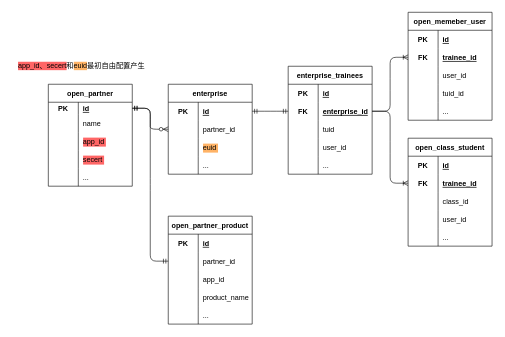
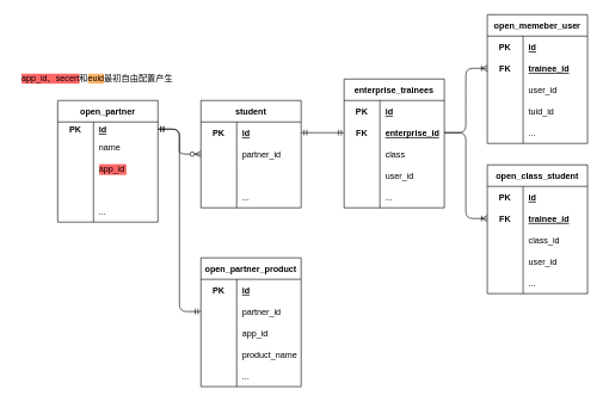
  <mxCell id="0" />
  <mxCell id="1" parent="0" />
  <mxCell id="2" value="" style="edgeStyle=entityRelationEdgeStyle;fontSize=12;html=1;endArrow=ERmandOne;startArrow=ERmandOne;entryX=0;entryY=0.5;entryDx=0;entryDy=0;exitX=1;exitY=0.5;exitDx=0;exitDy=0;" parent="1" source="4" target="52" edge="1"><mxGeometry width="100" height="100" relative="1" as="geometry"><mxPoint x="330" y="370" as="sourcePoint" /><mxPoint x="430" y="270" as="targetPoint" /></mxGeometry></mxCell>
- <mxCell id="3" value="enterprise" style="shape=table;startSize=30;container=1;collapsible=1;childLayout=tableLayout;fixedRows=1;rowLines=0;fontStyle=1;align=center;resizeLast=1;" parent="1" vertex="1"><mxGeometry x="280" y="140" width="140" height="150" as="geometry" /></mxCell>
+ <mxCell id="3" value="student" style="shape=table;startSize=30;container=1;collapsible=1;childLayout=tableLayout;fixedRows=1;rowLines=0;fontStyle=1;align=center;resizeLast=1;" parent="1" vertex="1"><mxGeometry x="280" y="140" width="140" height="150" as="geometry" /></mxCell>
  <mxCell id="4" value="" style="shape=partialRectangle;collapsible=0;dropTarget=0;pointerEvents=0;fillColor=none;top=0;left=0;bottom=0;right=0;points=[[0,0.5],[1,0.5]];portConstraint=eastwest;" parent="3" vertex="1"><mxGeometry y="30" width="140" height="30" as="geometry" /></mxCell>
  <mxCell id="5" value="PK" style="shape=partialRectangle;connectable=0;fillColor=none;top=0;left=0;bottom=0;right=0;fontStyle=1;overflow=hidden;" parent="4" vertex="1"><mxGeometry width="50" height="30" as="geometry" /></mxCell>
  <mxCell id="6" value="id" style="shape=partialRectangle;connectable=0;fillColor=none;top=0;left=0;bottom=0;right=0;align=left;spacingLeft=6;fontStyle=5;overflow=hidden;" parent="4" vertex="1"><mxGeometry x="50" width="90" height="30" as="geometry" /></mxCell>
  <mxCell id="7" value="" style="shape=partialRectangle;collapsible=0;dropTarget=0;pointerEvents=0;fillColor=none;top=0;left=0;bottom=0;right=0;points=[[0,0.5],[1,0.5]];portConstraint=eastwest;" parent="3" vertex="1"><mxGeometry y="60" width="140" height="30" as="geometry" /></mxCell>
  <mxCell id="8" value="" style="shape=partialRectangle;connectable=0;fillColor=none;top=0;left=0;bottom=0;right=0;editable=1;overflow=hidden;" parent="7" vertex="1"><mxGeometry width="50" height="30" as="geometry" /></mxCell>
  <mxCell id="9" value="partner_id" style="shape=partialRectangle;connectable=0;fillColor=none;top=0;left=0;bottom=0;right=0;align=left;spacingLeft=6;overflow=hidden;" parent="7" vertex="1"><mxGeometry x="50" width="90" height="30" as="geometry" /></mxCell>
  <mxCell id="10" value="" style="shape=partialRectangle;collapsible=0;dropTarget=0;pointerEvents=0;fillColor=none;top=0;left=0;bottom=0;right=0;points=[[0,0.5],[1,0.5]];portConstraint=eastwest;" parent="3" vertex="1"><mxGeometry y="90" width="140" height="30" as="geometry" /></mxCell>
  <mxCell id="11" value="" style="shape=partialRectangle;connectable=0;fillColor=none;top=0;left=0;bottom=0;right=0;editable=1;overflow=hidden;" parent="10" vertex="1"><mxGeometry width="50" height="30" as="geometry" /></mxCell>
- <mxCell id="12" value="euid" style="shape=partialRectangle;connectable=0;fillColor=none;top=0;left=0;bottom=0;right=0;align=left;spacingLeft=6;overflow=hidden;labelBackgroundColor=#FFB366;" parent="10" vertex="1"><mxGeometry x="50" width="90" height="30" as="geometry" /></mxCell>
  <mxCell id="13" value="" style="shape=partialRectangle;collapsible=0;dropTarget=0;pointerEvents=0;fillColor=none;top=0;left=0;bottom=0;right=0;points=[[0,0.5],[1,0.5]];portConstraint=eastwest;" parent="3" vertex="1"><mxGeometry y="120" width="140" height="30" as="geometry" /></mxCell>
  <mxCell id="14" value="" style="shape=partialRectangle;connectable=0;fillColor=none;top=0;left=0;bottom=0;right=0;editable=1;overflow=hidden;" parent="13" vertex="1"><mxGeometry width="50" height="30" as="geometry" /></mxCell>
  <mxCell id="15" value="..." style="shape=partialRectangle;connectable=0;fillColor=none;top=0;left=0;bottom=0;right=0;align=left;spacingLeft=6;overflow=hidden;" parent="13" vertex="1"><mxGeometry x="50" width="90" height="30" as="geometry" /></mxCell>
  <mxCell id="16" value="open_memeber_user" style="shape=table;startSize=30;container=1;collapsible=1;childLayout=tableLayout;fixedRows=1;rowLines=0;fontStyle=1;align=center;resizeLast=1;" parent="1" vertex="1"><mxGeometry x="680" y="20" width="140" height="180" as="geometry" /></mxCell>
  <mxCell id="17" value="" style="shape=partialRectangle;collapsible=0;dropTarget=0;pointerEvents=0;fillColor=none;top=0;left=0;bottom=0;right=0;points=[[0,0.5],[1,0.5]];portConstraint=eastwest;" parent="16" vertex="1"><mxGeometry y="30" width="140" height="30" as="geometry" /></mxCell>
  <mxCell id="18" value="PK" style="shape=partialRectangle;connectable=0;fillColor=none;top=0;left=0;bottom=0;right=0;fontStyle=1;overflow=hidden;" parent="17" vertex="1"><mxGeometry width="50" height="30" as="geometry" /></mxCell>
  <mxCell id="19" value="id" style="shape=partialRectangle;connectable=0;fillColor=none;top=0;left=0;bottom=0;right=0;align=left;spacingLeft=6;fontStyle=5;overflow=hidden;" parent="17" vertex="1"><mxGeometry x="50" width="90" height="30" as="geometry" /></mxCell>
  <mxCell id="20" value="" style="shape=partialRectangle;collapsible=0;dropTarget=0;pointerEvents=0;fillColor=none;top=0;left=0;bottom=0;right=0;points=[[0,0.5],[1,0.5]];portConstraint=eastwest;" parent="16" vertex="1"><mxGeometry y="60" width="140" height="30" as="geometry" /></mxCell>
  <mxCell id="21" value="FK" style="shape=partialRectangle;connectable=0;fillColor=none;top=0;left=0;bottom=0;right=0;fontStyle=1;overflow=hidden;" parent="20" vertex="1"><mxGeometry width="50" height="30" as="geometry" /></mxCell>
  <mxCell id="22" value="trainee_id" style="shape=partialRectangle;connectable=0;fillColor=none;top=0;left=0;bottom=0;right=0;align=left;spacingLeft=6;fontStyle=5;overflow=hidden;" parent="20" vertex="1"><mxGeometry x="50" width="90" height="30" as="geometry" /></mxCell>
  <mxCell id="23" value="" style="shape=partialRectangle;collapsible=0;dropTarget=0;pointerEvents=0;fillColor=none;top=0;left=0;bottom=0;right=0;points=[[0,0.5],[1,0.5]];portConstraint=eastwest;" parent="16" vertex="1"><mxGeometry y="90" width="140" height="30" as="geometry" /></mxCell>
  <mxCell id="24" value="" style="shape=partialRectangle;connectable=0;fillColor=none;top=0;left=0;bottom=0;right=0;editable=1;overflow=hidden;" parent="23" vertex="1"><mxGeometry width="50" height="30" as="geometry" /></mxCell>
  <mxCell id="25" value="user_id" style="shape=partialRectangle;connectable=0;fillColor=none;top=0;left=0;bottom=0;right=0;align=left;spacingLeft=6;overflow=hidden;" parent="23" vertex="1"><mxGeometry x="50" width="90" height="30" as="geometry" /></mxCell>
  <mxCell id="26" value="" style="shape=partialRectangle;collapsible=0;dropTarget=0;pointerEvents=0;fillColor=none;top=0;left=0;bottom=0;right=0;points=[[0,0.5],[1,0.5]];portConstraint=eastwest;" parent="16" vertex="1"><mxGeometry y="120" width="140" height="30" as="geometry" /></mxCell>
  <mxCell id="27" value="" style="shape=partialRectangle;connectable=0;fillColor=none;top=0;left=0;bottom=0;right=0;editable=1;overflow=hidden;" parent="26" vertex="1"><mxGeometry width="50" height="30" as="geometry" /></mxCell>
  <mxCell id="28" value="tuid_id" style="shape=partialRectangle;connectable=0;fillColor=none;top=0;left=0;bottom=0;right=0;align=left;spacingLeft=6;overflow=hidden;" parent="26" vertex="1"><mxGeometry x="50" width="90" height="30" as="geometry" /></mxCell>
  <mxCell id="29" value="" style="shape=partialRectangle;collapsible=0;dropTarget=0;pointerEvents=0;fillColor=none;top=0;left=0;bottom=0;right=0;points=[[0,0.5],[1,0.5]];portConstraint=eastwest;" parent="16" vertex="1"><mxGeometry y="150" width="140" height="30" as="geometry" /></mxCell>
  <mxCell id="30" value="" style="shape=partialRectangle;connectable=0;fillColor=none;top=0;left=0;bottom=0;right=0;editable=1;overflow=hidden;" parent="29" vertex="1"><mxGeometry width="50" height="30" as="geometry" /></mxCell>
  <mxCell id="31" value="..." style="shape=partialRectangle;connectable=0;fillColor=none;top=0;left=0;bottom=0;right=0;align=left;spacingLeft=6;overflow=hidden;" parent="29" vertex="1"><mxGeometry x="50" width="90" height="30" as="geometry" /></mxCell>
  <mxCell id="32" value="open_class_student" style="shape=table;startSize=30;container=1;collapsible=1;childLayout=tableLayout;fixedRows=1;rowLines=0;fontStyle=1;align=center;resizeLast=1;" parent="1" vertex="1"><mxGeometry x="680" y="230" width="140" height="180" as="geometry" /></mxCell>
  <mxCell id="33" value="" style="shape=partialRectangle;collapsible=0;dropTarget=0;pointerEvents=0;fillColor=none;top=0;left=0;bottom=0;right=0;points=[[0,0.5],[1,0.5]];portConstraint=eastwest;" parent="32" vertex="1"><mxGeometry y="30" width="140" height="30" as="geometry" /></mxCell>
  <mxCell id="34" value="PK" style="shape=partialRectangle;connectable=0;fillColor=none;top=0;left=0;bottom=0;right=0;fontStyle=1;overflow=hidden;" parent="33" vertex="1"><mxGeometry width="50" height="30" as="geometry" /></mxCell>
  <mxCell id="35" value="id" style="shape=partialRectangle;connectable=0;fillColor=none;top=0;left=0;bottom=0;right=0;align=left;spacingLeft=6;fontStyle=5;overflow=hidden;" parent="33" vertex="1"><mxGeometry x="50" width="90" height="30" as="geometry" /></mxCell>
  <mxCell id="36" value="" style="shape=partialRectangle;collapsible=0;dropTarget=0;pointerEvents=0;fillColor=none;top=0;left=0;bottom=0;right=0;points=[[0,0.5],[1,0.5]];portConstraint=eastwest;" parent="32" vertex="1"><mxGeometry y="60" width="140" height="30" as="geometry" /></mxCell>
  <mxCell id="37" value="FK" style="shape=partialRectangle;connectable=0;fillColor=none;top=0;left=0;bottom=0;right=0;fontStyle=1;overflow=hidden;" parent="36" vertex="1"><mxGeometry width="50" height="30" as="geometry" /></mxCell>
  <mxCell id="38" value="trainee_id" style="shape=partialRectangle;connectable=0;fillColor=none;top=0;left=0;bottom=0;right=0;align=left;spacingLeft=6;fontStyle=5;overflow=hidden;" parent="36" vertex="1"><mxGeometry x="50" width="90" height="30" as="geometry" /></mxCell>
  <mxCell id="39" value="" style="shape=partialRectangle;collapsible=0;dropTarget=0;pointerEvents=0;fillColor=none;top=0;left=0;bottom=0;right=0;points=[[0,0.5],[1,0.5]];portConstraint=eastwest;" parent="32" vertex="1"><mxGeometry y="90" width="140" height="30" as="geometry" /></mxCell>
  <mxCell id="40" value="" style="shape=partialRectangle;connectable=0;fillColor=none;top=0;left=0;bottom=0;right=0;editable=1;overflow=hidden;" parent="39" vertex="1"><mxGeometry width="50" height="30" as="geometry" /></mxCell>
  <mxCell id="41" value="class_id" style="shape=partialRectangle;connectable=0;fillColor=none;top=0;left=0;bottom=0;right=0;align=left;spacingLeft=6;overflow=hidden;" parent="39" vertex="1"><mxGeometry x="50" width="90" height="30" as="geometry" /></mxCell>
  <mxCell id="42" value="" style="shape=partialRectangle;collapsible=0;dropTarget=0;pointerEvents=0;fillColor=none;top=0;left=0;bottom=0;right=0;points=[[0,0.5],[1,0.5]];portConstraint=eastwest;" parent="32" vertex="1"><mxGeometry y="120" width="140" height="30" as="geometry" /></mxCell>
  <mxCell id="43" value="" style="shape=partialRectangle;connectable=0;fillColor=none;top=0;left=0;bottom=0;right=0;editable=1;overflow=hidden;" parent="42" vertex="1"><mxGeometry width="50" height="30" as="geometry" /></mxCell>
  <mxCell id="44" value="user_id" style="shape=partialRectangle;connectable=0;fillColor=none;top=0;left=0;bottom=0;right=0;align=left;spacingLeft=6;overflow=hidden;" parent="42" vertex="1"><mxGeometry x="50" width="90" height="30" as="geometry" /></mxCell>
  <mxCell id="45" value="" style="shape=partialRectangle;collapsible=0;dropTarget=0;pointerEvents=0;fillColor=none;top=0;left=0;bottom=0;right=0;points=[[0,0.5],[1,0.5]];portConstraint=eastwest;" parent="32" vertex="1"><mxGeometry y="150" width="140" height="30" as="geometry" /></mxCell>
  <mxCell id="46" value="" style="shape=partialRectangle;connectable=0;fillColor=none;top=0;left=0;bottom=0;right=0;editable=1;overflow=hidden;" parent="45" vertex="1"><mxGeometry width="50" height="30" as="geometry" /></mxCell>
  <mxCell id="47" value="..." style="shape=partialRectangle;connectable=0;fillColor=none;top=0;left=0;bottom=0;right=0;align=left;spacingLeft=6;overflow=hidden;" parent="45" vertex="1"><mxGeometry x="50" width="90" height="30" as="geometry" /></mxCell>
  <mxCell id="48" value="enterprise_trainees" style="shape=table;startSize=30;container=1;collapsible=1;childLayout=tableLayout;fixedRows=1;rowLines=0;fontStyle=1;align=center;resizeLast=1;" parent="1" vertex="1"><mxGeometry x="480" y="110" width="140" height="180" as="geometry" /></mxCell>
  <mxCell id="49" value="" style="shape=partialRectangle;collapsible=0;dropTarget=0;pointerEvents=0;fillColor=none;top=0;left=0;bottom=0;right=0;points=[[0,0.5],[1,0.5]];portConstraint=eastwest;" parent="48" vertex="1"><mxGeometry y="30" width="140" height="30" as="geometry" /></mxCell>
  <mxCell id="50" value="PK" style="shape=partialRectangle;connectable=0;fillColor=none;top=0;left=0;bottom=0;right=0;fontStyle=1;overflow=hidden;" parent="49" vertex="1"><mxGeometry width="50" height="30" as="geometry" /></mxCell>
  <mxCell id="51" value="id" style="shape=partialRectangle;connectable=0;fillColor=none;top=0;left=0;bottom=0;right=0;align=left;spacingLeft=6;fontStyle=5;overflow=hidden;" parent="49" vertex="1"><mxGeometry x="50" width="90" height="30" as="geometry" /></mxCell>
  <mxCell id="52" value="" style="shape=partialRectangle;collapsible=0;dropTarget=0;pointerEvents=0;fillColor=none;top=0;left=0;bottom=0;right=0;points=[[0,0.5],[1,0.5]];portConstraint=eastwest;" parent="48" vertex="1"><mxGeometry y="60" width="140" height="30" as="geometry" /></mxCell>
  <mxCell id="53" value="FK" style="shape=partialRectangle;connectable=0;fillColor=none;top=0;left=0;bottom=0;right=0;fontStyle=1;overflow=hidden;" parent="52" vertex="1"><mxGeometry width="50" height="30" as="geometry" /></mxCell>
  <mxCell id="54" value="enterprise_id" style="shape=partialRectangle;connectable=0;fillColor=none;top=0;left=0;bottom=0;right=0;align=left;spacingLeft=6;fontStyle=5;overflow=hidden;" parent="52" vertex="1"><mxGeometry x="50" width="90" height="30" as="geometry" /></mxCell>
  <mxCell id="55" value="" style="shape=partialRectangle;collapsible=0;dropTarget=0;pointerEvents=0;fillColor=none;top=0;left=0;bottom=0;right=0;points=[[0,0.5],[1,0.5]];portConstraint=eastwest;" parent="48" vertex="1"><mxGeometry y="90" width="140" height="30" as="geometry" /></mxCell>
  <mxCell id="56" value="" style="shape=partialRectangle;connectable=0;fillColor=none;top=0;left=0;bottom=0;right=0;editable=1;overflow=hidden;" parent="55" vertex="1"><mxGeometry width="50" height="30" as="geometry" /></mxCell>
- <mxCell id="57" value="tuid" style="shape=partialRectangle;connectable=0;fillColor=none;top=0;left=0;bottom=0;right=0;align=left;spacingLeft=6;overflow=hidden;" parent="55" vertex="1"><mxGeometry x="50" width="90" height="30" as="geometry" /></mxCell>
+ <mxCell id="57" value="class" style="shape=partialRectangle;connectable=0;fillColor=none;top=0;left=0;bottom=0;right=0;align=left;spacingLeft=6;overflow=hidden;" parent="55" vertex="1"><mxGeometry x="50" width="90" height="30" as="geometry" /></mxCell>
  <mxCell id="58" value="" style="shape=partialRectangle;collapsible=0;dropTarget=0;pointerEvents=0;fillColor=none;top=0;left=0;bottom=0;right=0;points=[[0,0.5],[1,0.5]];portConstraint=eastwest;" parent="48" vertex="1"><mxGeometry y="120" width="140" height="30" as="geometry" /></mxCell>
  <mxCell id="59" value="" style="shape=partialRectangle;connectable=0;fillColor=none;top=0;left=0;bottom=0;right=0;editable=1;overflow=hidden;" parent="58" vertex="1"><mxGeometry width="50" height="30" as="geometry" /></mxCell>
  <mxCell id="60" value="user_id" style="shape=partialRectangle;connectable=0;fillColor=none;top=0;left=0;bottom=0;right=0;align=left;spacingLeft=6;overflow=hidden;" parent="58" vertex="1"><mxGeometry x="50" width="90" height="30" as="geometry" /></mxCell>
  <mxCell id="61" value="" style="shape=partialRectangle;collapsible=0;dropTarget=0;pointerEvents=0;fillColor=none;top=0;left=0;bottom=0;right=0;points=[[0,0.5],[1,0.5]];portConstraint=eastwest;" parent="48" vertex="1"><mxGeometry y="150" width="140" height="30" as="geometry" /></mxCell>
  <mxCell id="62" value="" style="shape=partialRectangle;connectable=0;fillColor=none;top=0;left=0;bottom=0;right=0;editable=1;overflow=hidden;" parent="61" vertex="1"><mxGeometry width="50" height="30" as="geometry" /></mxCell>
  <mxCell id="63" value="..." style="shape=partialRectangle;connectable=0;fillColor=none;top=0;left=0;bottom=0;right=0;align=left;spacingLeft=6;overflow=hidden;" parent="61" vertex="1"><mxGeometry x="50" width="90" height="30" as="geometry" /></mxCell>
  <mxCell id="64" value="&lt;span style=&quot;background-color: rgb(255 , 102 , 102)&quot;&gt;app_id、secert&lt;/span&gt;和&lt;span style=&quot;background-color: rgb(255 , 179 , 102)&quot;&gt;euid&lt;/span&gt;最初自由配置产生" style="text;html=1;align=center;verticalAlign=middle;resizable=0;points=[];autosize=1;" parent="1" vertex="1"><mxGeometry x="20" y="100" width="230" height="20" as="geometry" /></mxCell>
  <mxCell id="65" value="open_partner_product" style="shape=table;startSize=30;container=1;collapsible=1;childLayout=tableLayout;fixedRows=1;rowLines=0;fontStyle=1;align=center;resizeLast=1;" parent="1" vertex="1"><mxGeometry x="280" y="360" width="140" height="180" as="geometry" /></mxCell>
  <mxCell id="66" value="" style="shape=partialRectangle;collapsible=0;dropTarget=0;pointerEvents=0;fillColor=none;top=0;left=0;bottom=0;right=0;points=[[0,0.5],[1,0.5]];portConstraint=eastwest;" parent="65" vertex="1"><mxGeometry y="30" width="140" height="30" as="geometry" /></mxCell>
  <mxCell id="67" value="PK" style="shape=partialRectangle;connectable=0;fillColor=none;top=0;left=0;bottom=0;right=0;fontStyle=1;overflow=hidden;" parent="66" vertex="1"><mxGeometry width="50" height="30" as="geometry" /></mxCell>
  <mxCell id="68" value="id" style="shape=partialRectangle;connectable=0;fillColor=none;top=0;left=0;bottom=0;right=0;align=left;spacingLeft=6;fontStyle=5;overflow=hidden;" parent="66" vertex="1"><mxGeometry x="50" width="90" height="30" as="geometry" /></mxCell>
  <mxCell id="69" value="" style="shape=partialRectangle;collapsible=0;dropTarget=0;pointerEvents=0;fillColor=none;top=0;left=0;bottom=0;right=0;points=[[0,0.5],[1,0.5]];portConstraint=eastwest;" parent="65" vertex="1"><mxGeometry y="60" width="140" height="30" as="geometry" /></mxCell>
  <mxCell id="70" value="" style="shape=partialRectangle;connectable=0;fillColor=none;top=0;left=0;bottom=0;right=0;editable=1;overflow=hidden;" parent="69" vertex="1"><mxGeometry width="50" height="30" as="geometry" /></mxCell>
  <mxCell id="71" value="partner_id" style="shape=partialRectangle;connectable=0;fillColor=none;top=0;left=0;bottom=0;right=0;align=left;spacingLeft=6;overflow=hidden;" parent="69" vertex="1"><mxGeometry x="50" width="90" height="30" as="geometry" /></mxCell>
  <mxCell id="72" value="" style="shape=partialRectangle;collapsible=0;dropTarget=0;pointerEvents=0;fillColor=none;top=0;left=0;bottom=0;right=0;points=[[0,0.5],[1,0.5]];portConstraint=eastwest;" vertex="1" parent="65"><mxGeometry y="90" width="140" height="30" as="geometry" /></mxCell>
  <mxCell id="73" value="" style="shape=partialRectangle;connectable=0;fillColor=none;top=0;left=0;bottom=0;right=0;editable=1;overflow=hidden;" vertex="1" parent="72"><mxGeometry width="50" height="30" as="geometry" /></mxCell>
  <mxCell id="74" value="app_id" style="shape=partialRectangle;connectable=0;fillColor=none;top=0;left=0;bottom=0;right=0;align=left;spacingLeft=6;overflow=hidden;" vertex="1" parent="72"><mxGeometry x="50" width="90" height="30" as="geometry" /></mxCell>
  <mxCell id="75" value="" style="shape=partialRectangle;collapsible=0;dropTarget=0;pointerEvents=0;fillColor=none;top=0;left=0;bottom=0;right=0;points=[[0,0.5],[1,0.5]];portConstraint=eastwest;" parent="65" vertex="1"><mxGeometry y="120" width="140" height="30" as="geometry" /></mxCell>
  <mxCell id="76" value="" style="shape=partialRectangle;connectable=0;fillColor=none;top=0;left=0;bottom=0;right=0;editable=1;overflow=hidden;" parent="75" vertex="1"><mxGeometry width="50" height="30" as="geometry" /></mxCell>
  <mxCell id="77" value="product_name" style="shape=partialRectangle;connectable=0;fillColor=none;top=0;left=0;bottom=0;right=0;align=left;spacingLeft=6;overflow=hidden;" parent="75" vertex="1"><mxGeometry x="50" width="90" height="30" as="geometry" /></mxCell>
  <mxCell id="78" value="" style="shape=partialRectangle;collapsible=0;dropTarget=0;pointerEvents=0;fillColor=none;top=0;left=0;bottom=0;right=0;points=[[0,0.5],[1,0.5]];portConstraint=eastwest;" parent="65" vertex="1"><mxGeometry y="150" width="140" height="30" as="geometry" /></mxCell>
  <mxCell id="79" value="" style="shape=partialRectangle;connectable=0;fillColor=none;top=0;left=0;bottom=0;right=0;editable=1;overflow=hidden;" parent="78" vertex="1"><mxGeometry width="50" height="30" as="geometry" /></mxCell>
  <mxCell id="80" value="..." style="shape=partialRectangle;connectable=0;fillColor=none;top=0;left=0;bottom=0;right=0;align=left;spacingLeft=6;overflow=hidden;" parent="78" vertex="1"><mxGeometry x="50" width="90" height="30" as="geometry" /></mxCell>
  <mxCell id="81" value="" style="edgeStyle=entityRelationEdgeStyle;fontSize=12;html=1;endArrow=ERzeroToMany;startArrow=ERmandOne;exitX=1;exitY=0.5;exitDx=0;exitDy=0;entryX=0;entryY=0.5;entryDx=0;entryDy=0;" parent="1" source="84" target="7" edge="1"><mxGeometry width="100" height="100" relative="1" as="geometry"><mxPoint x="140" y="470" as="sourcePoint" /><mxPoint x="240" y="370" as="targetPoint" /></mxGeometry></mxCell>
  <mxCell id="82" value="" style="edgeStyle=entityRelationEdgeStyle;fontSize=12;html=1;endArrow=ERmandOne;startArrow=ERmandOne;exitX=1;exitY=0.5;exitDx=0;exitDy=0;entryX=0;entryY=0.5;entryDx=0;entryDy=0;" parent="1" source="84" target="69" edge="1"><mxGeometry width="100" height="100" relative="1" as="geometry"><mxPoint x="190" y="480" as="sourcePoint" /><mxPoint x="290" y="380" as="targetPoint" /></mxGeometry></mxCell>
  <mxCell id="83" value="open_partner" style="shape=table;startSize=30;container=1;collapsible=1;childLayout=tableLayout;fixedRows=1;rowLines=0;fontStyle=1;align=center;resizeLast=1;" parent="1" vertex="1"><mxGeometry x="80" y="140" width="140" height="170" as="geometry" /></mxCell>
  <mxCell id="84" value="" style="shape=partialRectangle;collapsible=0;dropTarget=0;pointerEvents=0;fillColor=none;top=0;left=0;bottom=0;right=0;points=[[0,0.5],[1,0.5]];portConstraint=eastwest;" parent="83" vertex="1"><mxGeometry y="30" width="140" height="20" as="geometry" /></mxCell>
  <mxCell id="85" value="PK" style="shape=partialRectangle;connectable=0;fillColor=none;top=0;left=0;bottom=0;right=0;fontStyle=1;overflow=hidden;" parent="84" vertex="1"><mxGeometry width="50" height="20" as="geometry" /></mxCell>
  <mxCell id="86" value="id" style="shape=partialRectangle;connectable=0;fillColor=none;top=0;left=0;bottom=0;right=0;align=left;spacingLeft=6;fontStyle=5;overflow=hidden;" parent="84" vertex="1"><mxGeometry x="50" width="90" height="20" as="geometry" /></mxCell>
  <mxCell id="87" value="" style="shape=partialRectangle;collapsible=0;dropTarget=0;pointerEvents=0;fillColor=none;top=0;left=0;bottom=0;right=0;points=[[0,0.5],[1,0.5]];portConstraint=eastwest;" parent="83" vertex="1"><mxGeometry y="50" width="140" height="30" as="geometry" /></mxCell>
  <mxCell id="88" value="" style="shape=partialRectangle;connectable=0;fillColor=none;top=0;left=0;bottom=0;right=0;editable=1;overflow=hidden;" parent="87" vertex="1"><mxGeometry width="50" height="30" as="geometry" /></mxCell>
  <mxCell id="89" value="name" style="shape=partialRectangle;connectable=0;fillColor=none;top=0;left=0;bottom=0;right=0;align=left;spacingLeft=6;overflow=hidden;" parent="87" vertex="1"><mxGeometry x="50" width="90" height="30" as="geometry" /></mxCell>
  <mxCell id="90" value="" style="shape=partialRectangle;collapsible=0;dropTarget=0;pointerEvents=0;fillColor=none;top=0;left=0;bottom=0;right=0;points=[[0,0.5],[1,0.5]];portConstraint=eastwest;" parent="83" vertex="1"><mxGeometry y="80" width="140" height="30" as="geometry" /></mxCell>
  <mxCell id="91" value="" style="shape=partialRectangle;connectable=0;fillColor=none;top=0;left=0;bottom=0;right=0;editable=1;overflow=hidden;" parent="90" vertex="1"><mxGeometry width="50" height="30" as="geometry" /></mxCell>
  <mxCell id="92" value="app_id" style="shape=partialRectangle;connectable=0;fillColor=none;top=0;left=0;bottom=0;right=0;align=left;spacingLeft=6;overflow=hidden;labelBackgroundColor=#FF6666;" parent="90" vertex="1"><mxGeometry x="50" width="90" height="30" as="geometry" /></mxCell>
  <mxCell id="93" value="" style="shape=partialRectangle;collapsible=0;dropTarget=0;pointerEvents=0;fillColor=none;top=0;left=0;bottom=0;right=0;points=[[0,0.5],[1,0.5]];portConstraint=eastwest;" parent="83" vertex="1"><mxGeometry y="110" width="140" height="30" as="geometry" /></mxCell>
  <mxCell id="94" value="" style="shape=partialRectangle;connectable=0;fillColor=none;top=0;left=0;bottom=0;right=0;editable=1;overflow=hidden;" parent="93" vertex="1"><mxGeometry width="50" height="30" as="geometry" /></mxCell>
- <mxCell id="95" value="secert" style="shape=partialRectangle;connectable=0;fillColor=none;top=0;left=0;bottom=0;right=0;align=left;spacingLeft=6;overflow=hidden;labelBackgroundColor=#FF6666;" parent="93" vertex="1"><mxGeometry x="50" width="90" height="30" as="geometry" /></mxCell>
  <mxCell id="96" value="" style="shape=partialRectangle;collapsible=0;dropTarget=0;pointerEvents=0;fillColor=none;top=0;left=0;bottom=0;right=0;points=[[0,0.5],[1,0.5]];portConstraint=eastwest;" parent="83" vertex="1"><mxGeometry y="140" width="140" height="30" as="geometry" /></mxCell>
  <mxCell id="97" value="" style="shape=partialRectangle;connectable=0;fillColor=none;top=0;left=0;bottom=0;right=0;editable=1;overflow=hidden;" parent="96" vertex="1"><mxGeometry width="50" height="30" as="geometry" /></mxCell>
  <mxCell id="98" value="..." style="shape=partialRectangle;connectable=0;fillColor=none;top=0;left=0;bottom=0;right=0;align=left;spacingLeft=6;overflow=hidden;" parent="96" vertex="1"><mxGeometry x="50" width="90" height="30" as="geometry" /></mxCell>
  <mxCell id="99" value="" style="edgeStyle=entityRelationEdgeStyle;fontSize=12;html=1;endArrow=ERoneToMany;exitX=1;exitY=0.5;exitDx=0;exitDy=0;entryX=0;entryY=0.5;entryDx=0;entryDy=0;" edge="1" parent="1" source="52" target="20"><mxGeometry width="100" height="100" relative="1" as="geometry"><mxPoint x="570" y="370" as="sourcePoint" /><mxPoint x="670" y="270" as="targetPoint" /></mxGeometry></mxCell>
  <mxCell id="100" value="" style="edgeStyle=entityRelationEdgeStyle;fontSize=12;html=1;endArrow=ERoneToMany;exitX=1;exitY=0.5;exitDx=0;exitDy=0;entryX=0;entryY=0.5;entryDx=0;entryDy=0;" edge="1" parent="1" source="52" target="36"><mxGeometry width="100" height="100" relative="1" as="geometry"><mxPoint x="420" y="300" as="sourcePoint" /><mxPoint x="520" y="200" as="targetPoint" /></mxGeometry></mxCell>
